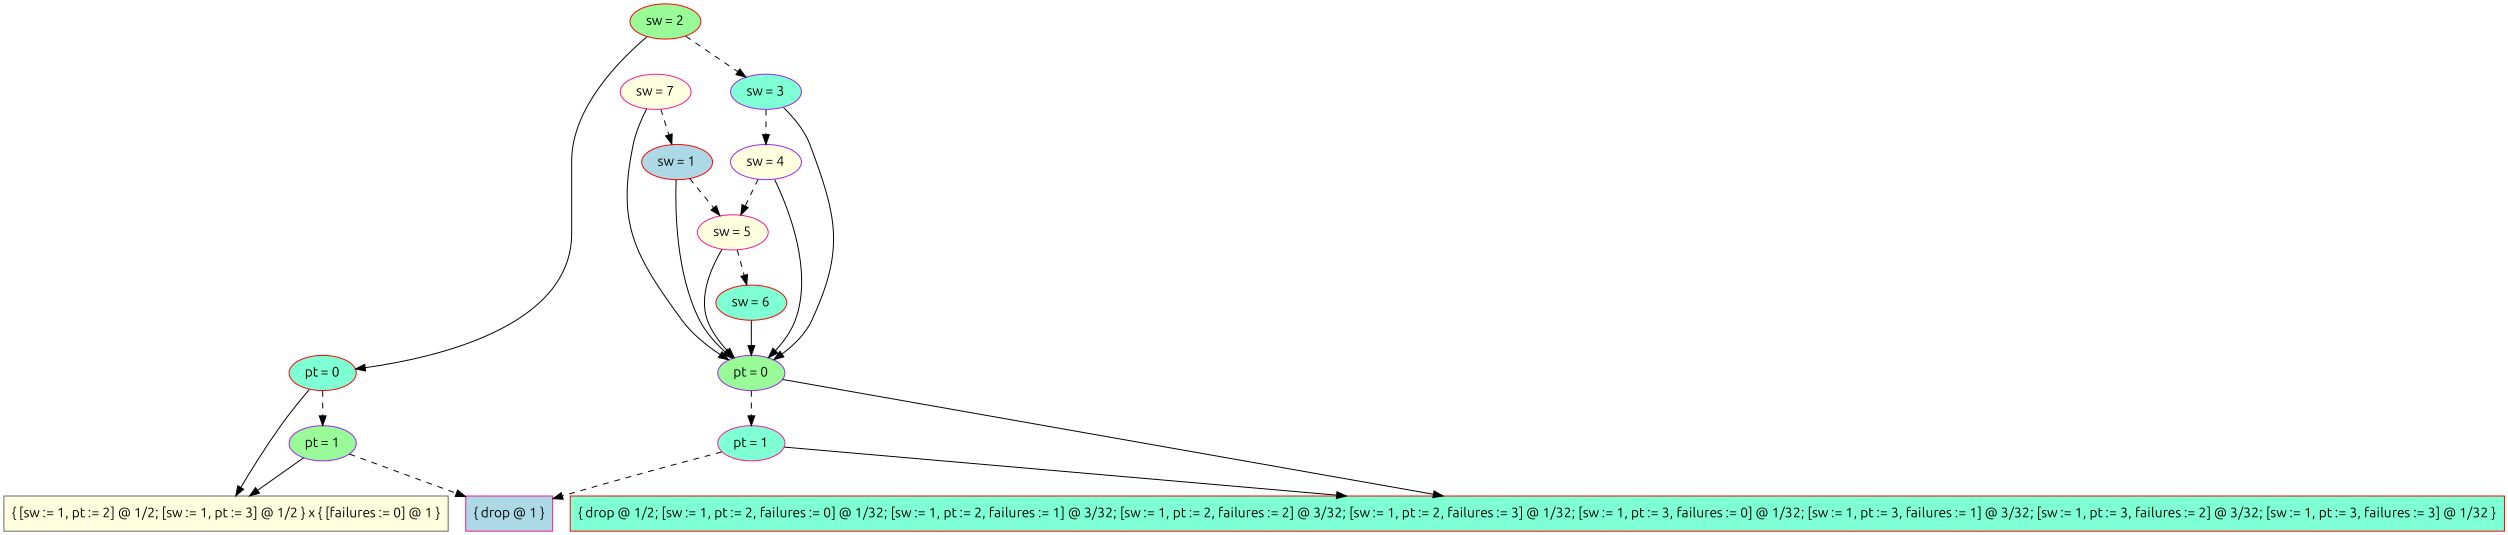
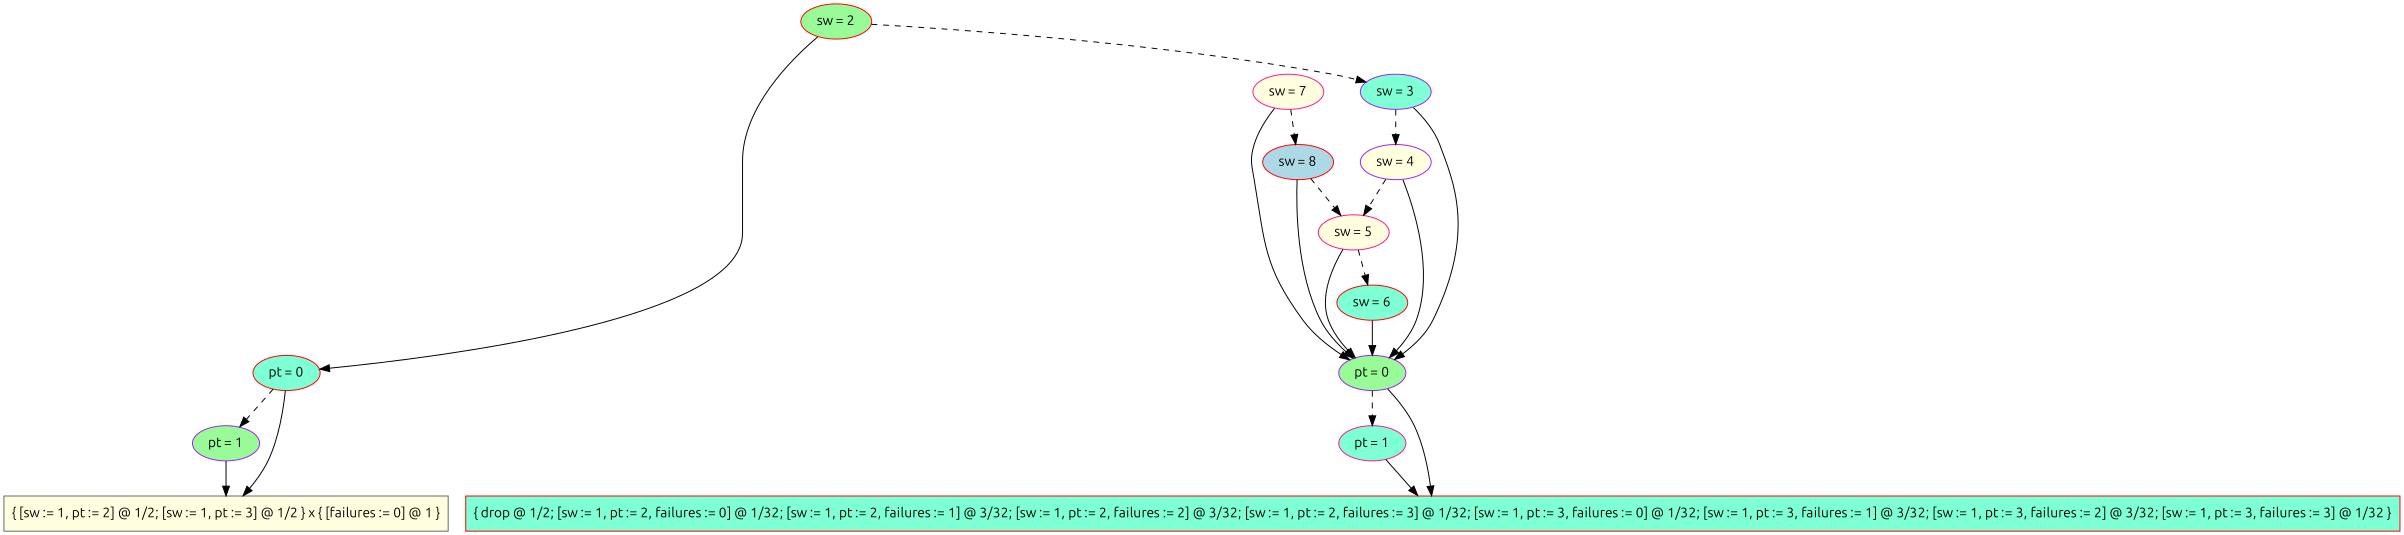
  digraph {
    fontname=Ubuntu
    node [color=red fillcolor=aquamarine fontname=Ubuntu style=filled]
    edge [fontname=Ubuntu]
    n1 [color=purple fillcolor=lightyellow label="sw = 4"]
    n2 [color=purple fillcolor=palegreen label="pt = 1"]
    n3 [color=deeppink label="pt = 1"]
    n4 [color=deeppink fillcolor=lightyellow label="sw = 5"]
    n5 [color=purple label="sw = 3"]
    n6 [fillcolor=palegreen label="sw = 2"]
    n7 [color=deeppink fillcolor=lightyellow label="sw = 7"]
-   n8 [fillcolor=lightblue label="sw = 1"]
+   n8 [fillcolor=lightblue label="sw = 8"]
    n9 [label="sw = 6"]
    n10 [label="pt = 0"]
    n11 [color=purple fillcolor=palegreen label="pt = 0"]
    n12 [color=gray40 fillcolor=lightyellow label="{ [sw := 1, pt := 2] @ 1/2; [sw := 1, pt := 3] @ 1/2 } x { [failures := 0] @ 1 }" shape=box]
-   n13 [color=deeppink fillcolor=lightblue label="{ drop @ 1 }" shape=box]
    n14 [label="{ drop @ 1/2; [sw := 1, pt := 2, failures := 0] @ 1/32; [sw := 1, pt := 2, failures := 1] @ 3/32; [sw := 1, pt := 2, failures := 2] @ 3/32; [sw := 1, pt := 2, failures := 3] @ 1/32; [sw := 1, pt := 3, failures := 0] @ 1/32; [sw := 1, pt := 3, failures := 1] @ 3/32; [sw := 1, pt := 3, failures := 2] @ 3/32; [sw := 1, pt := 3, failures := 3] @ 1/32 }" shape=box]
    subgraph sub_1 {
      rank=same
      n1
    }
    subgraph sub_2 {
      rank=same
      n2
      n3
    }
    subgraph sub_3 {
      rank=same
      n4
    }
    subgraph sub_4 {
      rank=same
      n5
    }
    subgraph sub_5 {
      rank=same
      n6
    }
    subgraph sub_6 {
      rank=same
      n7
    }
    subgraph sub_7 {
      rank=same
      n8
    }
    subgraph sub_8 {
      rank=same
      n9
    }
    subgraph sub_9 {
      rank=same
      n10
      n11
    }
    n1 -> n4 [style=dashed]
    n1 -> n11
    n2 -> n12
-   n2 -> n13 [style=dashed]
-   n3 -> n13 [style=dashed]
    n3 -> n14
    n4 -> n9 [style=dashed]
    n4 -> n11
    n5 -> n1 [style=dashed]
    n5 -> n11
    n6 -> n5 [style=dashed]
    n6 -> n10
    n7 -> n8 [style=dashed]
    n7 -> n11
    n8 -> n4 [style=dashed]
    n8 -> n11
    n9 -> n11
    n10 -> n2 [style=dashed]
    n10 -> n12
    n11 -> n3 [style=dashed]
    n11 -> n14
  }
